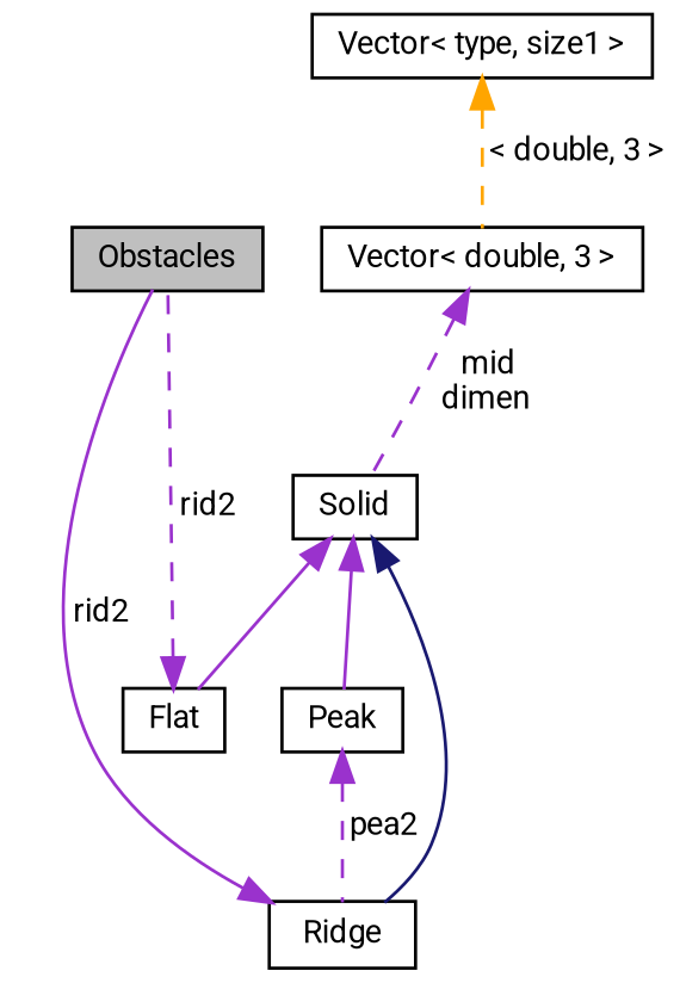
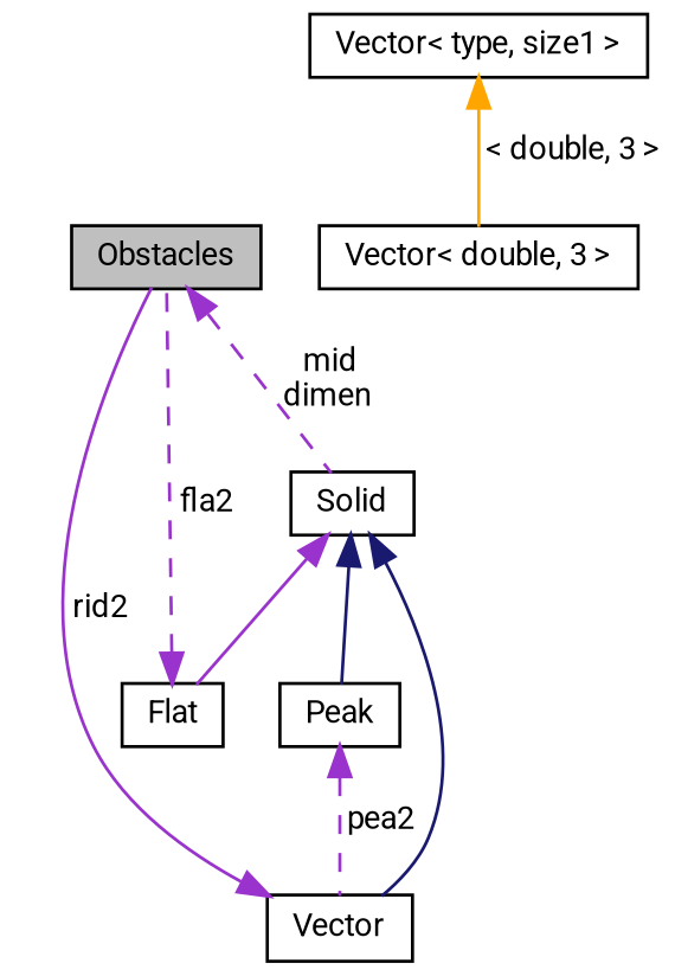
  digraph {
    fontname=Roboto
    node [color=black fillcolor=white fontname=Roboto fontsize=10 shape=record style=filled]
    edge [color=darkorchid3 dir=back fontname=Roboto fontsize=10 labelfontname=Helvetica labelfontsize=10 style=dashed]
    n1 [fillcolor=grey75 fontcolor=black height=0.2 label=Obstacles width=0.4]
    n2 [height=0.2 label=Flat width=0.4]
    n3 [height=0.2 label=Solid width=0.4]
-   n4 [height=0.2 label=Ridge width=0.4]
+   n4 [height=0.2 label=Vector width=0.4]
    n5 [height=0.2 label=Peak width=0.4]
    n6 [height=0.2 label="Vector\< double, 3 \>" width=0.4]
    n7 [height=0.2 label="Vector\< type, size1 \>" width=0.4]
-   n2 -> n1 [label=" rid2"]
+   n2 -> n1 [label=" fla2"]
    n3 -> n2 [style=solid]
    n3 -> n4 [color=midnightblue style=solid]
-   n3 -> n5 [style=solid]
+   n3 -> n5 [color=midnightblue style=solid]
    n4 -> n1 [label=" rid2" style=solid]
    n5 -> n4 [label=" pea2"]
-   n6 -> n3 [label=" mid\ndimen"]
-   n7 -> n6 [color=orange label=" \< double, 3 \>"]
+   n1 -> n3 [label=" mid\ndimen"]
+   n7 -> n6 [color=orange label=" \< double, 3 \>" style=solid]
  }
